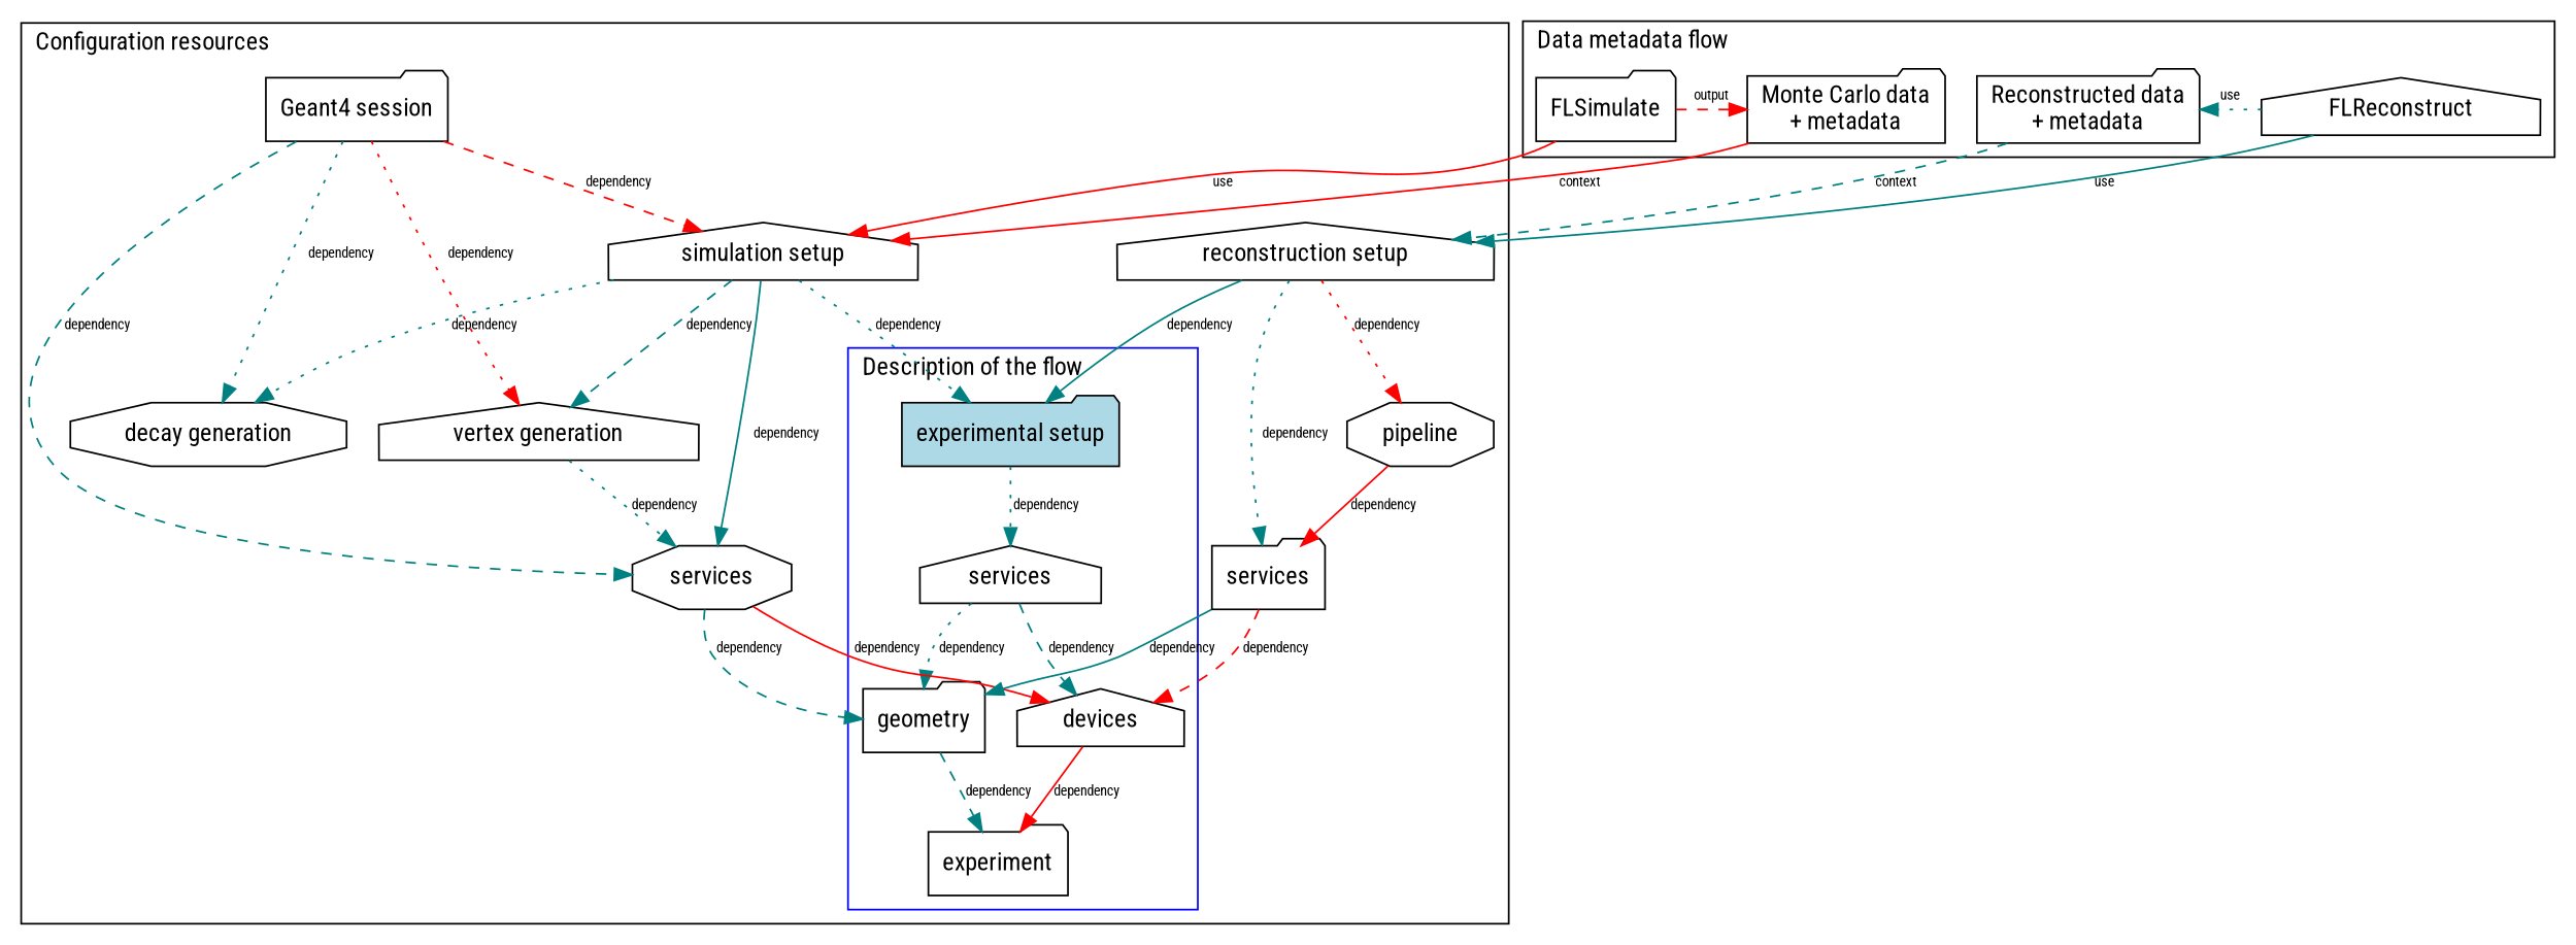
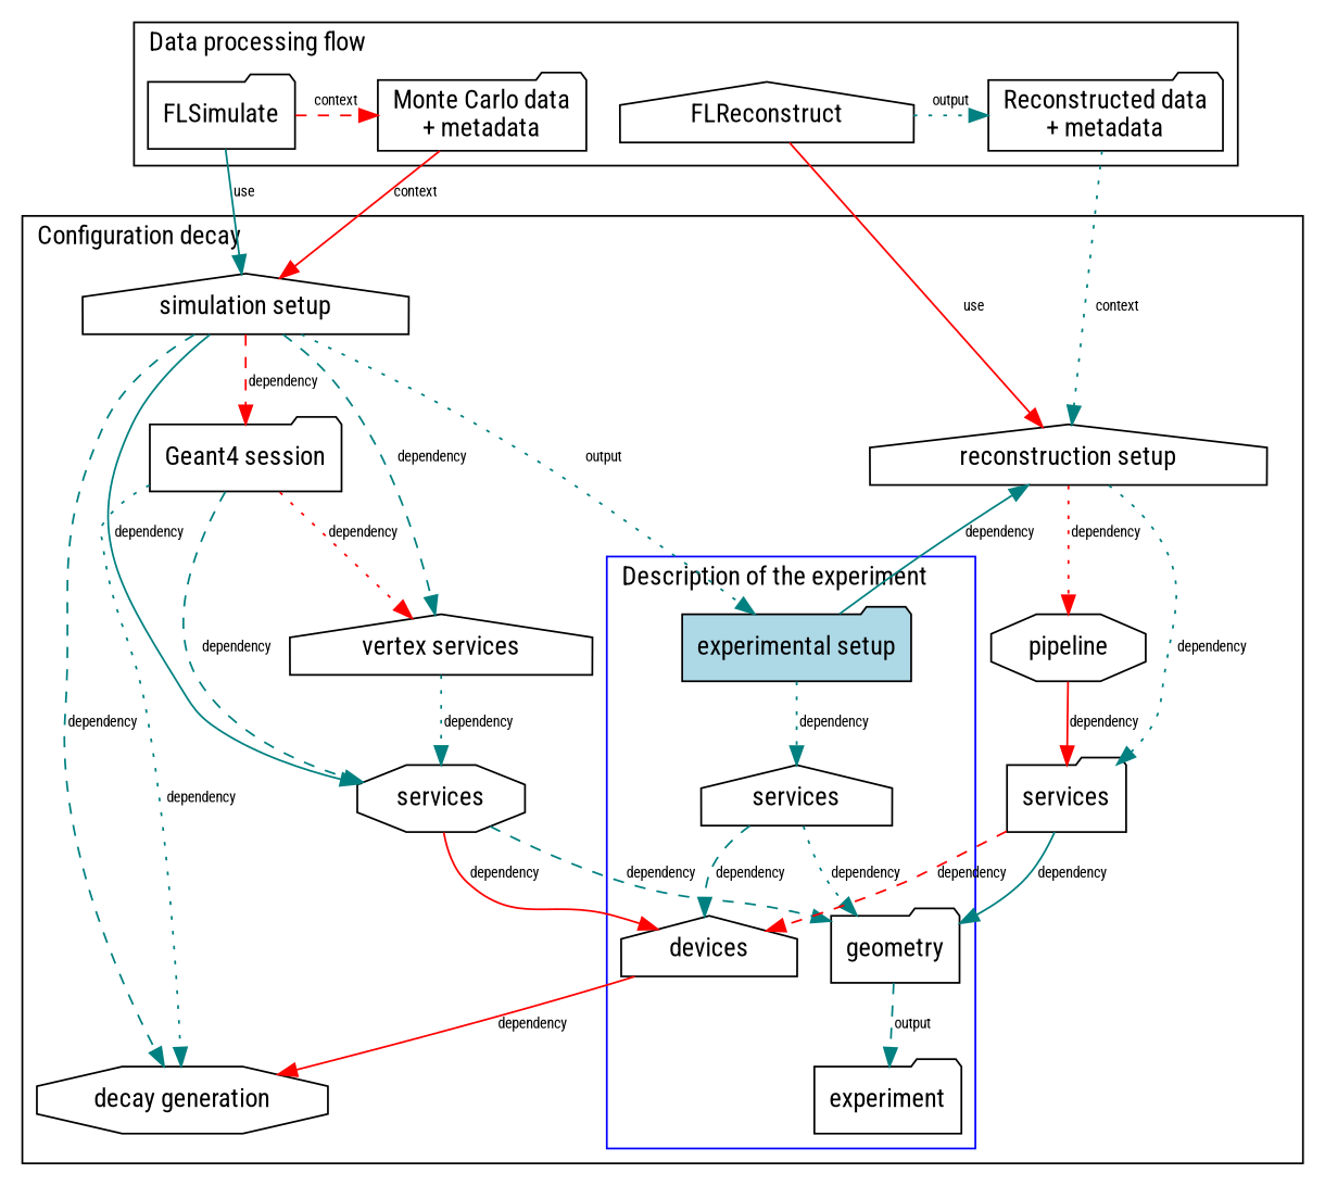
  digraph {
    compound=true
    fontname="Roboto Condensed"
    node [fontname="Roboto Condensed" shape=folder]
    edge [color=teal fontname="Roboto Condensed" fontsize=8 style=dashed]
    n1 [label=experiment]
    n2 [label=geometry]
    n3 [label=devices shape=house]
    n4 [label=services shape=house]
    n5 [fillcolor=lightblue label="experimental setup" style=filled]
    n6 [label="decay generation" shape=octagon]
-   n7 [label="vertex generation" shape=house]
+   n7 [label="vertex services" shape=house]
    n8 [label=services shape=octagon]
    n9 [label="Geant4 session"]
    n10 [label="simulation setup" shape=house]
    n11 [label=services]
    n12 [label="reconstruction setup" shape=house]
    n13 [label=pipeline shape=octagon]
    n14 [label=FLSimulate]
    n15 [label="Monte Carlo data\n+ metadata"]
    n16 [label="Reconstructed data\n+ metadata"]
    n17 [label=FLReconstruct shape=house]
    subgraph cluster_1 {
-     label="Configuration resources"
+     label="Configuration decay"
      labeljust=left
      n6
      n7
      n8
      n9
      n10
      n11
      n12
      n13
      subgraph cluster_2 {
        color=blue
-       label="Description of the flow"
+       label="Description of the experiment"
        labeljust=left
        n1
        n2
        n3
        n4
        n5
      }
    }
    subgraph cluster_3 {
-     label="Data metadata flow"
+     label="Data processing flow"
      labeljust=left
      rankdir=LR
      subgraph sub_4 {
        label="Data processing flow"
        labeljust=left
        rank=same
        rankdir=LR
        n14
        n15
        n16
        n17
      }
    }
-   n2 -> n1 [label=" dependency "]
-   n3 -> n1 [color=red label=" dependency " style=solid]
+   n2 -> n1 [label=" output "]
+   n3 -> n6 [color=red label=" dependency " style=solid]
    n4 -> n2 [label=" dependency " style=dotted]
    n4 -> n3 [label=" dependency "]
    n5 -> n4 [label=" dependency " style=dotted]
    n7 -> n8 [label=" dependency " style=dotted]
    n8 -> n2 [label=" dependency "]
    n8 -> n3 [color=red label=" dependency " style=solid]
    n9 -> n6 [label=" dependency " style=dotted]
    n9 -> n7 [color=red label=" dependency " style=dotted]
    n9 -> n8 [label=" dependency "]
-   n10 -> n5 [label=" dependency " style=dotted]
-   n10 -> n6 [label=" dependency " style=dotted]
+   n10 -> n5 [label=" output " style=dotted]
+   n10 -> n6 [label=" dependency "]
    n10 -> n7 [label=" dependency "]
    n10 -> n8 [label=" dependency " style=solid]
-   n9 -> n10 [color=red label=" dependency "]
+   n10 -> n9 [color=red label=" dependency "]
    n11 -> n2 [label=" dependency " style=solid]
    n11 -> n3 [color=red label=" dependency "]
-   n12 -> n5 [label=" dependency " style=solid]
+   n5 -> n12 [label=" dependency " style=solid]
    n12 -> n11 [label=" dependency " style=dotted]
    n12 -> n13 [color=red label=" dependency " style=dotted]
    n13 -> n11 [color=red label=" dependency " style=solid]
-   n14 -> n10 [color=red label=" use " style=solid]
-   n14 -> n15 [color=red constraint=none label=" output "]
+   n14 -> n10 [label=" use " style=solid]
+   n14 -> n15 [color=red constraint=none label=" context "]
    n15 -> n10 [color=red label=" context " style=solid]
-   n16 -> n12 [label=" context "]
-   n17 -> n12 [label=" use " style=solid]
-   n17 -> n16 [constraint=none label=" use " style=dotted]
+   n16 -> n12 [label=" context " style=dotted]
+   n17 -> n12 [color=red label=" use " style=solid]
+   n17 -> n16 [constraint=none label=" output " style=dotted]
  }
